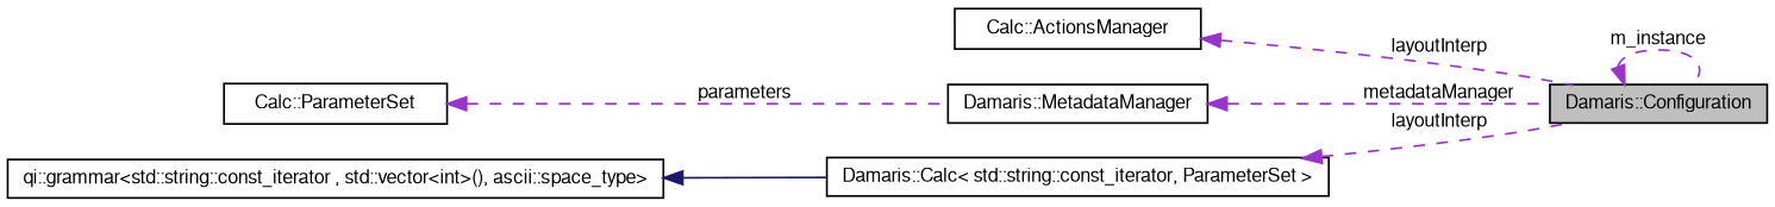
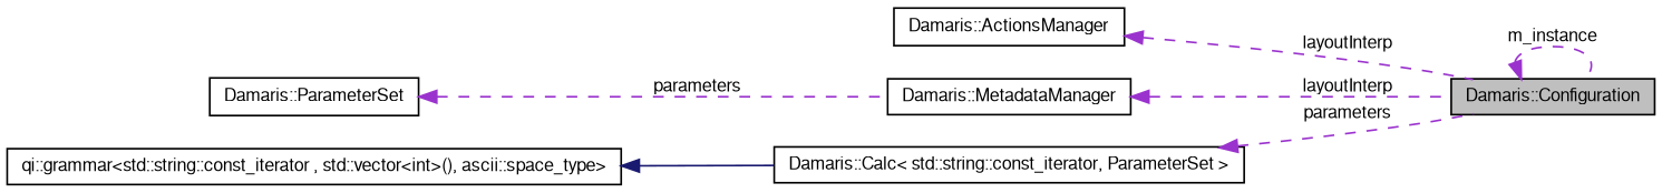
  digraph {
    rankdir=LR
    node [color=black fillcolor=white fontname=FreeSans fontsize=10 shape=record style=filled]
    edge [color=darkorchid3 dir=back fontname=FreeSans fontsize=10 labelfontname=FreeSans labelfontsize=10 style=dashed]
    n1 [fillcolor=grey75 fontcolor=black height=0.2 label="Damaris::Configuration" width=0.4]
-   n2 [height=0.2 label="Calc::ActionsManager" width=0.4]
+   n2 [height=0.2 label="Damaris::ActionsManager" width=0.4]
    n3 [height=0.2 label="Damaris::MetadataManager" width=0.4]
    n4 [height=0.2 label="Damaris::Calc\< std::string::const_iterator, ParameterSet \>" width=0.4]
    n5 [height=0.2 label="qi::grammar\<std::string::const_iterator , std::vector\<int\>(), ascii::space_type\>" width=0.4]
-   n6 [height=0.2 label="Calc::ParameterSet" width=0.4]
+   n6 [height=0.2 label="Damaris::ParameterSet" width=0.4]
    n1 -> n1 [label=m_instance]
    n2 -> n1 [label=layoutInterp]
-   n3 -> n1 [label=metadataManager]
-   n4 -> n1 [label=layoutInterp]
+   n3 -> n1 [label=layoutInterp]
+   n4 -> n1 [label=parameters]
    n5 -> n4 [color=midnightblue style=solid]
    n6 -> n3 [label=parameters]
  }
